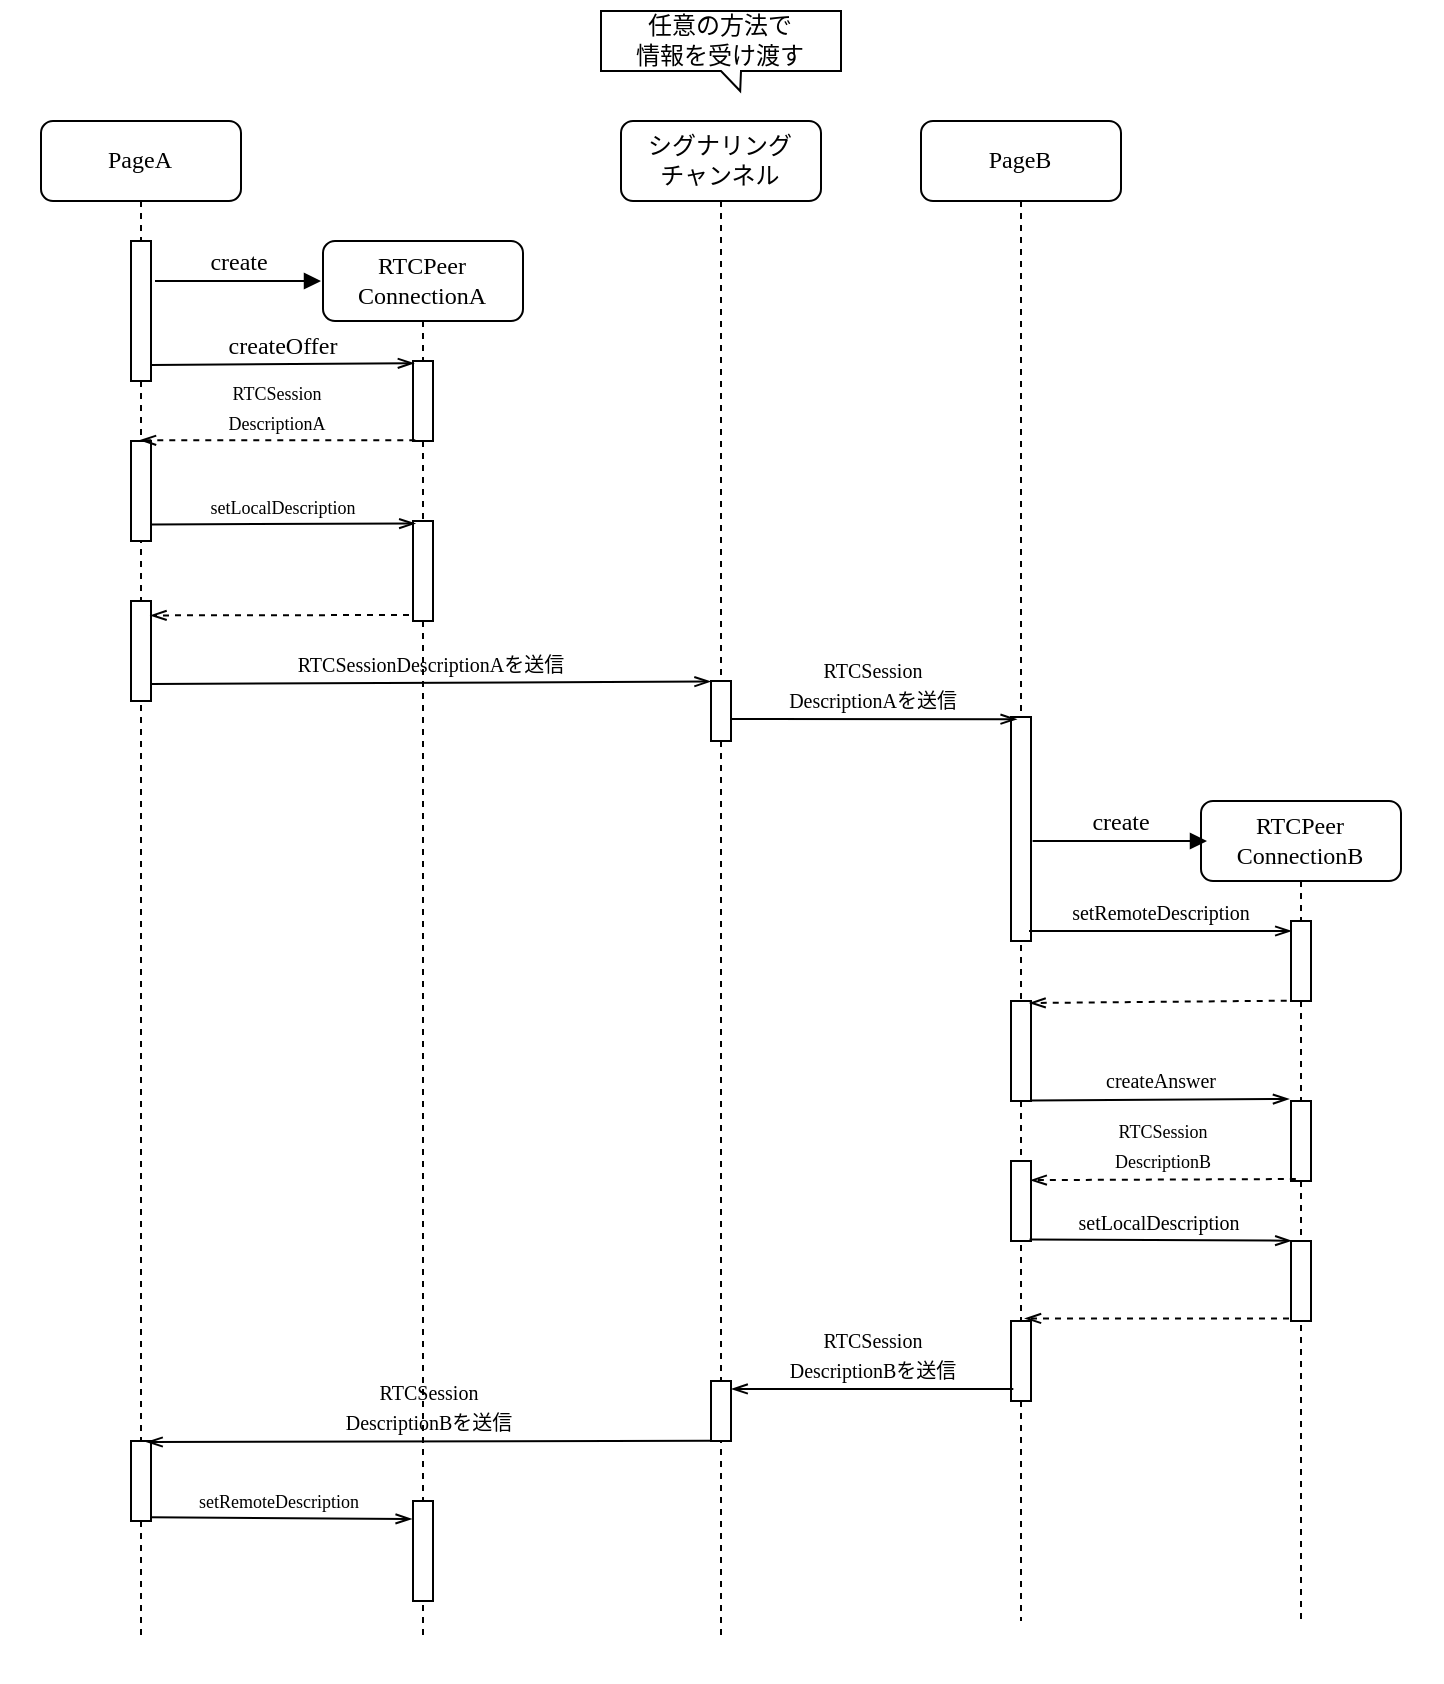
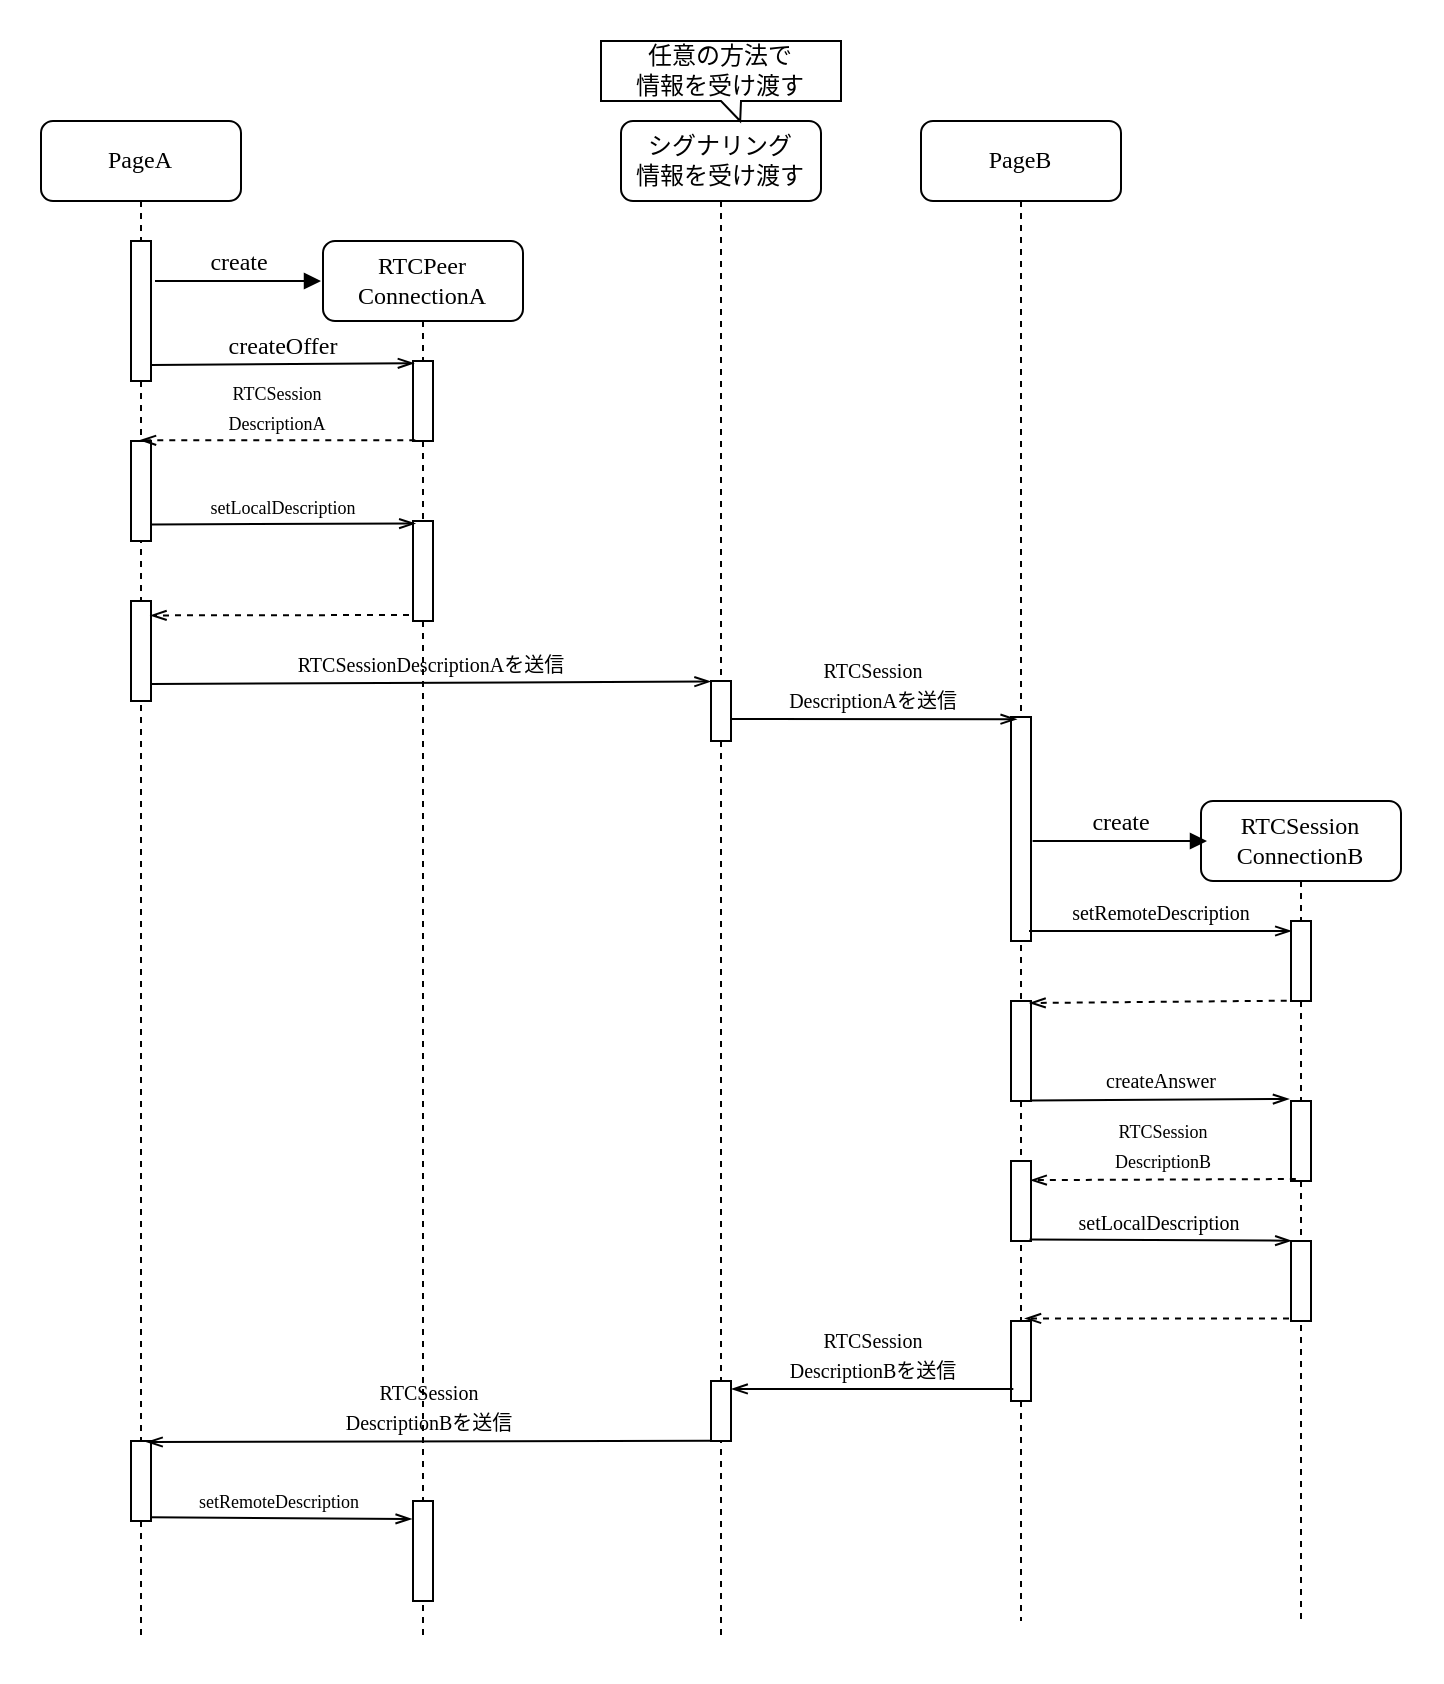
  <mxCell id="0" />
  <mxCell id="1" parent="0" />
  <mxCell id="2" value="PageA" style="shape=umlLifeline;perimeter=lifelinePerimeter;whiteSpace=wrap;html=1;container=1;collapsible=0;recursiveResize=0;outlineConnect=0;rounded=1;shadow=0;comic=0;labelBackgroundColor=none;strokeWidth=1;fontFamily=Verdana;fontSize=12;align=center;" parent="1" vertex="1"><mxGeometry x="20" y="60" width="100" height="760" as="geometry" /></mxCell>
  <mxCell id="3" value="" style="html=1;points=[];perimeter=orthogonalPerimeter;rounded=0;shadow=0;comic=0;labelBackgroundColor=none;strokeWidth=1;fontFamily=Verdana;fontSize=12;align=center;" parent="2" vertex="1"><mxGeometry x="45" y="60" width="10" height="70" as="geometry" /></mxCell>
  <mxCell id="4" value="" style="html=1;points=[];perimeter=orthogonalPerimeter;rounded=0;shadow=0;comic=0;labelBackgroundColor=none;strokeWidth=1;fontFamily=Verdana;fontSize=12;align=center;" vertex="1" parent="2"><mxGeometry x="45" y="160" width="10" height="50" as="geometry" /></mxCell>
  <mxCell id="5" value="" style="html=1;points=[];perimeter=orthogonalPerimeter;rounded=0;shadow=0;comic=0;labelBackgroundColor=none;strokeWidth=1;fontFamily=Verdana;fontSize=12;align=center;" vertex="1" parent="2"><mxGeometry x="45" y="240" width="10" height="50" as="geometry" /></mxCell>
  <mxCell id="6" value="create" style="html=1;verticalAlign=bottom;endArrow=block;labelBackgroundColor=none;fontFamily=Verdana;fontSize=12;" parent="1" edge="1"><mxGeometry relative="1" as="geometry"><mxPoint x="77" y="140" as="sourcePoint" /><mxPoint x="160" y="140" as="targetPoint" /></mxGeometry></mxCell>
  <mxCell id="7" value="RTCPeer&lt;br&gt;ConnectionA" style="shape=umlLifeline;perimeter=lifelinePerimeter;whiteSpace=wrap;html=1;container=1;collapsible=0;recursiveResize=0;outlineConnect=0;rounded=1;shadow=0;comic=0;labelBackgroundColor=none;strokeWidth=1;fontFamily=Verdana;fontSize=12;align=center;" vertex="1" parent="1"><mxGeometry x="161" y="120" width="100" height="700" as="geometry" /></mxCell>
  <mxCell id="8" value="" style="html=1;points=[];perimeter=orthogonalPerimeter;rounded=0;shadow=0;comic=0;labelBackgroundColor=none;strokeWidth=1;fontFamily=Verdana;fontSize=12;align=center;" vertex="1" parent="7"><mxGeometry x="45" y="60" width="10" height="40" as="geometry" /></mxCell>
  <mxCell id="9" value="" style="html=1;points=[];perimeter=orthogonalPerimeter;rounded=0;shadow=0;comic=0;labelBackgroundColor=none;strokeWidth=1;fontFamily=Verdana;fontSize=12;align=center;" vertex="1" parent="7"><mxGeometry x="45" y="140" width="10" height="50" as="geometry" /></mxCell>
  <mxCell id="10" value="" style="html=1;points=[];perimeter=orthogonalPerimeter;rounded=0;shadow=0;comic=0;labelBackgroundColor=none;strokeWidth=1;fontFamily=Verdana;fontSize=12;align=center;" vertex="1" parent="7"><mxGeometry x="45" y="630" width="10" height="50" as="geometry" /></mxCell>
  <mxCell id="11" value="createOffer" style="html=1;verticalAlign=bottom;endArrow=openThin;labelBackgroundColor=none;fontFamily=Verdana;fontSize=12;entryX=0.045;entryY=0.027;entryDx=0;entryDy=0;entryPerimeter=0;endFill=0;" edge="1" parent="1" target="8"><mxGeometry relative="1" as="geometry"><mxPoint x="75" y="182" as="sourcePoint" /><mxPoint x="170" y="150" as="targetPoint" /></mxGeometry></mxCell>
  <mxCell id="12" value="&lt;font style=&quot;font-size: 9px&quot;&gt;RTCSession&lt;br&gt;DescriptionA&lt;br&gt;&lt;/font&gt;" style="html=1;verticalAlign=bottom;endArrow=openThin;labelBackgroundColor=none;fontFamily=Verdana;fontSize=12;endFill=0;exitX=0.114;exitY=0.991;exitDx=0;exitDy=0;exitPerimeter=0;dashed=1;" edge="1" parent="1" source="8" target="2"><mxGeometry relative="1" as="geometry"><mxPoint x="85" y="192" as="sourcePoint" /><mxPoint x="215.45" y="191.08" as="targetPoint" /></mxGeometry></mxCell>
  <mxCell id="13" value="&lt;font style=&quot;font-size: 9px&quot;&gt;setLocalDescription&lt;/font&gt;" style="html=1;verticalAlign=bottom;endArrow=openThin;labelBackgroundColor=none;fontFamily=Verdana;fontSize=12;entryX=0.114;entryY=0.026;entryDx=0;entryDy=0;entryPerimeter=0;endFill=0;exitX=1.01;exitY=0.834;exitDx=0;exitDy=0;exitPerimeter=0;" edge="1" parent="1" source="4" target="9"><mxGeometry relative="1" as="geometry"><mxPoint x="74.55" y="260.92" as="sourcePoint" /><mxPoint x="205" y="260" as="targetPoint" /></mxGeometry></mxCell>
- <mxCell id="14" value="シグナリング&lt;br&gt;チャンネル" style="shape=umlLifeline;perimeter=lifelinePerimeter;whiteSpace=wrap;html=1;container=1;collapsible=0;recursiveResize=0;outlineConnect=0;rounded=1;shadow=0;comic=0;labelBackgroundColor=none;strokeWidth=1;fontFamily=Verdana;fontSize=12;align=center;" vertex="1" parent="1"><mxGeometry x="310" y="60" width="100" height="760" as="geometry" /></mxCell>
+ <mxCell id="14" value="シグナリング&lt;br&gt;情報を受け渡す" style="shape=umlLifeline;perimeter=lifelinePerimeter;whiteSpace=wrap;html=1;container=1;collapsible=0;recursiveResize=0;outlineConnect=0;rounded=1;shadow=0;comic=0;labelBackgroundColor=none;strokeWidth=1;fontFamily=Verdana;fontSize=12;align=center;" vertex="1" parent="1"><mxGeometry x="310" y="60" width="100" height="760" as="geometry" /></mxCell>
  <mxCell id="15" value="" style="html=1;points=[];perimeter=orthogonalPerimeter;rounded=0;shadow=0;comic=0;labelBackgroundColor=none;strokeWidth=1;fontFamily=Verdana;fontSize=12;align=center;" vertex="1" parent="14"><mxGeometry x="45" y="280" width="10" height="30" as="geometry" /></mxCell>
  <mxCell id="16" value="" style="html=1;points=[];perimeter=orthogonalPerimeter;rounded=0;shadow=0;comic=0;labelBackgroundColor=none;strokeWidth=1;fontFamily=Verdana;fontSize=12;align=center;" vertex="1" parent="14"><mxGeometry x="45" y="630" width="10" height="30" as="geometry" /></mxCell>
  <mxCell id="17" value="PageB" style="shape=umlLifeline;perimeter=lifelinePerimeter;whiteSpace=wrap;html=1;container=1;collapsible=0;recursiveResize=0;outlineConnect=0;rounded=1;shadow=0;comic=0;labelBackgroundColor=none;strokeWidth=1;fontFamily=Verdana;fontSize=12;align=center;" vertex="1" parent="1"><mxGeometry x="460" y="60" width="100" height="750" as="geometry" /></mxCell>
  <mxCell id="18" value="" style="html=1;points=[];perimeter=orthogonalPerimeter;rounded=0;shadow=0;comic=0;labelBackgroundColor=none;strokeWidth=1;fontFamily=Verdana;fontSize=12;align=center;" vertex="1" parent="17"><mxGeometry x="45" y="298" width="10" height="112" as="geometry" /></mxCell>
  <mxCell id="19" value="" style="html=1;points=[];perimeter=orthogonalPerimeter;rounded=0;shadow=0;comic=0;labelBackgroundColor=none;strokeWidth=1;fontFamily=Verdana;fontSize=12;align=center;" vertex="1" parent="17"><mxGeometry x="45" y="440" width="10" height="50" as="geometry" /></mxCell>
  <mxCell id="20" value="" style="html=1;points=[];perimeter=orthogonalPerimeter;rounded=0;shadow=0;comic=0;labelBackgroundColor=none;strokeWidth=1;fontFamily=Verdana;fontSize=12;align=center;" vertex="1" parent="17"><mxGeometry x="45" y="600" width="10" height="40" as="geometry" /></mxCell>
  <mxCell id="21" value="&lt;font style=&quot;font-size: 9px&quot;&gt;&lt;br&gt;&lt;/font&gt;" style="html=1;verticalAlign=bottom;endArrow=openThin;labelBackgroundColor=none;fontFamily=Verdana;fontSize=12;endFill=0;dashed=1;entryX=0.976;entryY=0.144;entryDx=0;entryDy=0;entryPerimeter=0;" edge="1" parent="1" target="5"><mxGeometry relative="1" as="geometry"><mxPoint x="204" y="307" as="sourcePoint" /><mxPoint x="70" y="300" as="targetPoint" /></mxGeometry></mxCell>
  <mxCell id="22" value="&lt;font size=&quot;1&quot;&gt;RTCSessionDescriptionAを送信&lt;/font&gt;" style="html=1;verticalAlign=bottom;endArrow=openThin;labelBackgroundColor=none;fontFamily=Verdana;fontSize=12;entryX=-0.024;entryY=0.01;entryDx=0;entryDy=0;entryPerimeter=0;endFill=0;exitX=0.976;exitY=0.83;exitDx=0;exitDy=0;exitPerimeter=0;" edge="1" parent="1" source="5" target="15"><mxGeometry relative="1" as="geometry"><mxPoint x="100" y="340.92" as="sourcePoint" /><mxPoint x="231.45" y="340" as="targetPoint" /></mxGeometry></mxCell>
  <mxCell id="23" value="&lt;span style=&quot;font-size: x-small&quot;&gt;RTCSession&lt;br&gt;DescriptionAを送信&lt;/span&gt;" style="html=1;verticalAlign=bottom;endArrow=openThin;labelBackgroundColor=none;fontFamily=Verdana;fontSize=12;entryX=0.283;entryY=0.01;entryDx=0;entryDy=0;entryPerimeter=0;endFill=0;exitX=0.95;exitY=0.633;exitDx=0;exitDy=0;exitPerimeter=0;" edge="1" parent="1" source="15" target="18"><mxGeometry relative="1" as="geometry"><mxPoint x="370" y="361" as="sourcePoint" /><mxPoint x="502.04" y="360" as="targetPoint" /></mxGeometry></mxCell>
- <mxCell id="24" value="RTCPeer&lt;br&gt;ConnectionB" style="shape=umlLifeline;perimeter=lifelinePerimeter;whiteSpace=wrap;html=1;container=1;collapsible=0;recursiveResize=0;outlineConnect=0;rounded=1;shadow=0;comic=0;labelBackgroundColor=none;strokeWidth=1;fontFamily=Verdana;fontSize=12;align=center;" vertex="1" parent="1"><mxGeometry x="600" y="400" width="100" height="410" as="geometry" /></mxCell>
+ <mxCell id="24" value="RTCSession&lt;br&gt;ConnectionB" style="shape=umlLifeline;perimeter=lifelinePerimeter;whiteSpace=wrap;html=1;container=1;collapsible=0;recursiveResize=0;outlineConnect=0;rounded=1;shadow=0;comic=0;labelBackgroundColor=none;strokeWidth=1;fontFamily=Verdana;fontSize=12;align=center;" vertex="1" parent="1"><mxGeometry x="600" y="400" width="100" height="410" as="geometry" /></mxCell>
  <mxCell id="25" value="" style="html=1;points=[];perimeter=orthogonalPerimeter;rounded=0;shadow=0;comic=0;labelBackgroundColor=none;strokeWidth=1;fontFamily=Verdana;fontSize=12;align=center;" vertex="1" parent="24"><mxGeometry x="45" y="60" width="10" height="40" as="geometry" /></mxCell>
  <mxCell id="26" value="" style="html=1;points=[];perimeter=orthogonalPerimeter;rounded=0;shadow=0;comic=0;labelBackgroundColor=none;strokeWidth=1;fontFamily=Verdana;fontSize=12;align=center;" vertex="1" parent="24"><mxGeometry x="45" y="150" width="10" height="40" as="geometry" /></mxCell>
  <mxCell id="27" value="create" style="html=1;verticalAlign=bottom;endArrow=block;labelBackgroundColor=none;fontFamily=Verdana;fontSize=12;exitX=1.08;exitY=0.554;exitDx=0;exitDy=0;exitPerimeter=0;" edge="1" parent="1" source="18"><mxGeometry relative="1" as="geometry"><mxPoint x="520" y="420" as="sourcePoint" /><mxPoint x="603" y="420" as="targetPoint" /></mxGeometry></mxCell>
  <mxCell id="28" value="&lt;font style=&quot;font-size: 10px&quot;&gt;setRemoteDescription&lt;/font&gt;" style="html=1;verticalAlign=bottom;endArrow=openThin;labelBackgroundColor=none;fontFamily=Verdana;fontSize=12;entryX=0.014;entryY=0.125;entryDx=0;entryDy=0;entryPerimeter=0;endFill=0;" edge="1" parent="1" target="25"><mxGeometry relative="1" as="geometry"><mxPoint x="514" y="465" as="sourcePoint" /><mxPoint x="652.04" y="460" as="targetPoint" /></mxGeometry></mxCell>
  <mxCell id="29" value="&lt;font style=&quot;font-size: 9px&quot;&gt;&lt;br&gt;&lt;/font&gt;" style="html=1;verticalAlign=bottom;endArrow=openThin;labelBackgroundColor=none;fontFamily=Verdana;fontSize=12;endFill=0;dashed=1;entryX=0.929;entryY=0.02;entryDx=0;entryDy=0;entryPerimeter=0;exitX=-0.214;exitY=0.996;exitDx=0;exitDy=0;exitPerimeter=0;" edge="1" parent="1" source="25" target="19"><mxGeometry relative="1" as="geometry"><mxPoint x="649" y="501" as="sourcePoint" /><mxPoint x="520" y="500.2" as="targetPoint" /></mxGeometry></mxCell>
  <mxCell id="30" value="&lt;span style=&quot;font-size: 10px&quot;&gt;createAnswer&lt;/span&gt;" style="html=1;verticalAlign=bottom;endArrow=openThin;labelBackgroundColor=none;fontFamily=Verdana;fontSize=12;entryX=-0.1;entryY=-0.025;entryDx=0;entryDy=0;entryPerimeter=0;endFill=0;exitX=0.986;exitY=0.996;exitDx=0;exitDy=0;exitPerimeter=0;" edge="1" parent="1" source="19" target="26"><mxGeometry relative="1" as="geometry"><mxPoint x="550" y="540" as="sourcePoint" /><mxPoint x="681.14" y="540" as="targetPoint" /></mxGeometry></mxCell>
  <mxCell id="31" value="" style="html=1;points=[];perimeter=orthogonalPerimeter;rounded=0;shadow=0;comic=0;labelBackgroundColor=none;strokeWidth=1;fontFamily=Verdana;fontSize=12;align=center;" vertex="1" parent="1"><mxGeometry x="505" y="580" width="10" height="40" as="geometry" /></mxCell>
  <mxCell id="32" value="&lt;font style=&quot;font-size: 9px&quot;&gt;RTCSession&lt;br&gt;DescriptionB&lt;br&gt;&lt;/font&gt;" style="html=1;verticalAlign=bottom;endArrow=openThin;labelBackgroundColor=none;fontFamily=Verdana;fontSize=12;endFill=0;exitX=0.243;exitY=0.975;exitDx=0;exitDy=0;exitPerimeter=0;dashed=1;entryX=0.986;entryY=0.239;entryDx=0;entryDy=0;entryPerimeter=0;" edge="1" parent="1" source="26" target="31"><mxGeometry relative="1" as="geometry"><mxPoint x="642.21" y="590" as="sourcePoint" /><mxPoint x="504.999" y="590" as="targetPoint" /></mxGeometry></mxCell>
  <mxCell id="33" value="" style="html=1;points=[];perimeter=orthogonalPerimeter;rounded=0;shadow=0;comic=0;labelBackgroundColor=none;strokeWidth=1;fontFamily=Verdana;fontSize=12;align=center;" vertex="1" parent="1"><mxGeometry x="645" y="620" width="10" height="40" as="geometry" /></mxCell>
  <mxCell id="34" value="&lt;span style=&quot;font-size: 10px&quot;&gt;setLocalDescription&lt;/span&gt;" style="html=1;verticalAlign=bottom;endArrow=openThin;labelBackgroundColor=none;fontFamily=Verdana;fontSize=12;entryX=0.014;entryY=-0.004;entryDx=0;entryDy=0;entryPerimeter=0;endFill=0;exitX=0.929;exitY=0.982;exitDx=0;exitDy=0;exitPerimeter=0;" edge="1" parent="1" source="31" target="33"><mxGeometry relative="1" as="geometry"><mxPoint x="515.86" y="620" as="sourcePoint" /><mxPoint x="645" y="619.2" as="targetPoint" /></mxGeometry></mxCell>
  <mxCell id="35" value="&lt;font style=&quot;font-size: 9px&quot;&gt;&lt;br&gt;&lt;/font&gt;" style="html=1;verticalAlign=bottom;endArrow=openThin;labelBackgroundColor=none;fontFamily=Verdana;fontSize=12;endFill=0;dashed=1;entryX=0.7;entryY=-0.032;entryDx=0;entryDy=0;entryPerimeter=0;exitX=-0.1;exitY=0.968;exitDx=0;exitDy=0;exitPerimeter=0;" edge="1" parent="1" source="33" target="20"><mxGeometry relative="1" as="geometry"><mxPoint x="643.57" y="660" as="sourcePoint" /><mxPoint x="515" y="661.16" as="targetPoint" /></mxGeometry></mxCell>
  <mxCell id="36" value="&lt;span style=&quot;font-size: x-small&quot;&gt;RTCSession&lt;br&gt;DescriptionBを送信&lt;/span&gt;" style="html=1;verticalAlign=bottom;endArrow=openThin;labelBackgroundColor=none;fontFamily=Verdana;fontSize=12;entryX=1.033;entryY=0.133;entryDx=0;entryDy=0;entryPerimeter=0;endFill=0;exitX=0.117;exitY=0.85;exitDx=0;exitDy=0;exitPerimeter=0;" edge="1" parent="1" source="20" target="16"><mxGeometry relative="1" as="geometry"><mxPoint x="350" y="619.17" as="sourcePoint" /><mxPoint x="493.33" y="619.3" as="targetPoint" /></mxGeometry></mxCell>
  <mxCell id="37" value="" style="html=1;points=[];perimeter=orthogonalPerimeter;rounded=0;shadow=0;comic=0;labelBackgroundColor=none;strokeWidth=1;fontFamily=Verdana;fontSize=12;align=center;" vertex="1" parent="1"><mxGeometry x="65" y="720" width="10" height="40" as="geometry" /></mxCell>
  <mxCell id="38" value="&lt;span style=&quot;font-size: x-small&quot;&gt;RTCSession&lt;br&gt;DescriptionBを送信&lt;/span&gt;" style="html=1;verticalAlign=bottom;endArrow=openThin;labelBackgroundColor=none;fontFamily=Verdana;fontSize=12;entryX=0.783;entryY=0.013;entryDx=0;entryDy=0;entryPerimeter=0;endFill=0;exitX=0.033;exitY=0.994;exitDx=0;exitDy=0;exitPerimeter=0;" edge="1" parent="1" source="16" target="37"><mxGeometry relative="1" as="geometry"><mxPoint x="290.84" y="704" as="sourcePoint" /><mxPoint x="150" y="703.99" as="targetPoint" /></mxGeometry></mxCell>
  <mxCell id="39" value="&lt;font style=&quot;font-size: 9px&quot;&gt;setRemoteDescription&lt;/font&gt;" style="html=1;verticalAlign=bottom;endArrow=openThin;labelBackgroundColor=none;fontFamily=Verdana;fontSize=12;entryX=-0.067;entryY=0.18;entryDx=0;entryDy=0;entryPerimeter=0;endFill=0;exitX=0.95;exitY=0.954;exitDx=0;exitDy=0;exitPerimeter=0;" edge="1" parent="1" source="37" target="10"><mxGeometry relative="1" as="geometry"><mxPoint x="100" y="739.98" as="sourcePoint" /><mxPoint x="232.04" y="739.58" as="targetPoint" /></mxGeometry></mxCell>
- <mxCell id="40" value="任意の方法で&lt;br&gt;情報を受け渡す" style="shape=callout;whiteSpace=wrap;html=1;perimeter=calloutPerimeter;position2=0.58;size=10;position=0.5;base=10;" vertex="1" parent="1"><mxGeometry x="300" y="5" width="120" height="40" as="geometry" /></mxCell>
+ <mxCell id="40" value="任意の方法で&lt;br&gt;情報を受け渡す" style="shape=callout;whiteSpace=wrap;html=1;perimeter=calloutPerimeter;position2=0.58;size=10;position=0.5;base=10;" vertex="1" parent="1"><mxGeometry x="300" width="120" height="40" as="geometry" y="20" /></mxCell>
